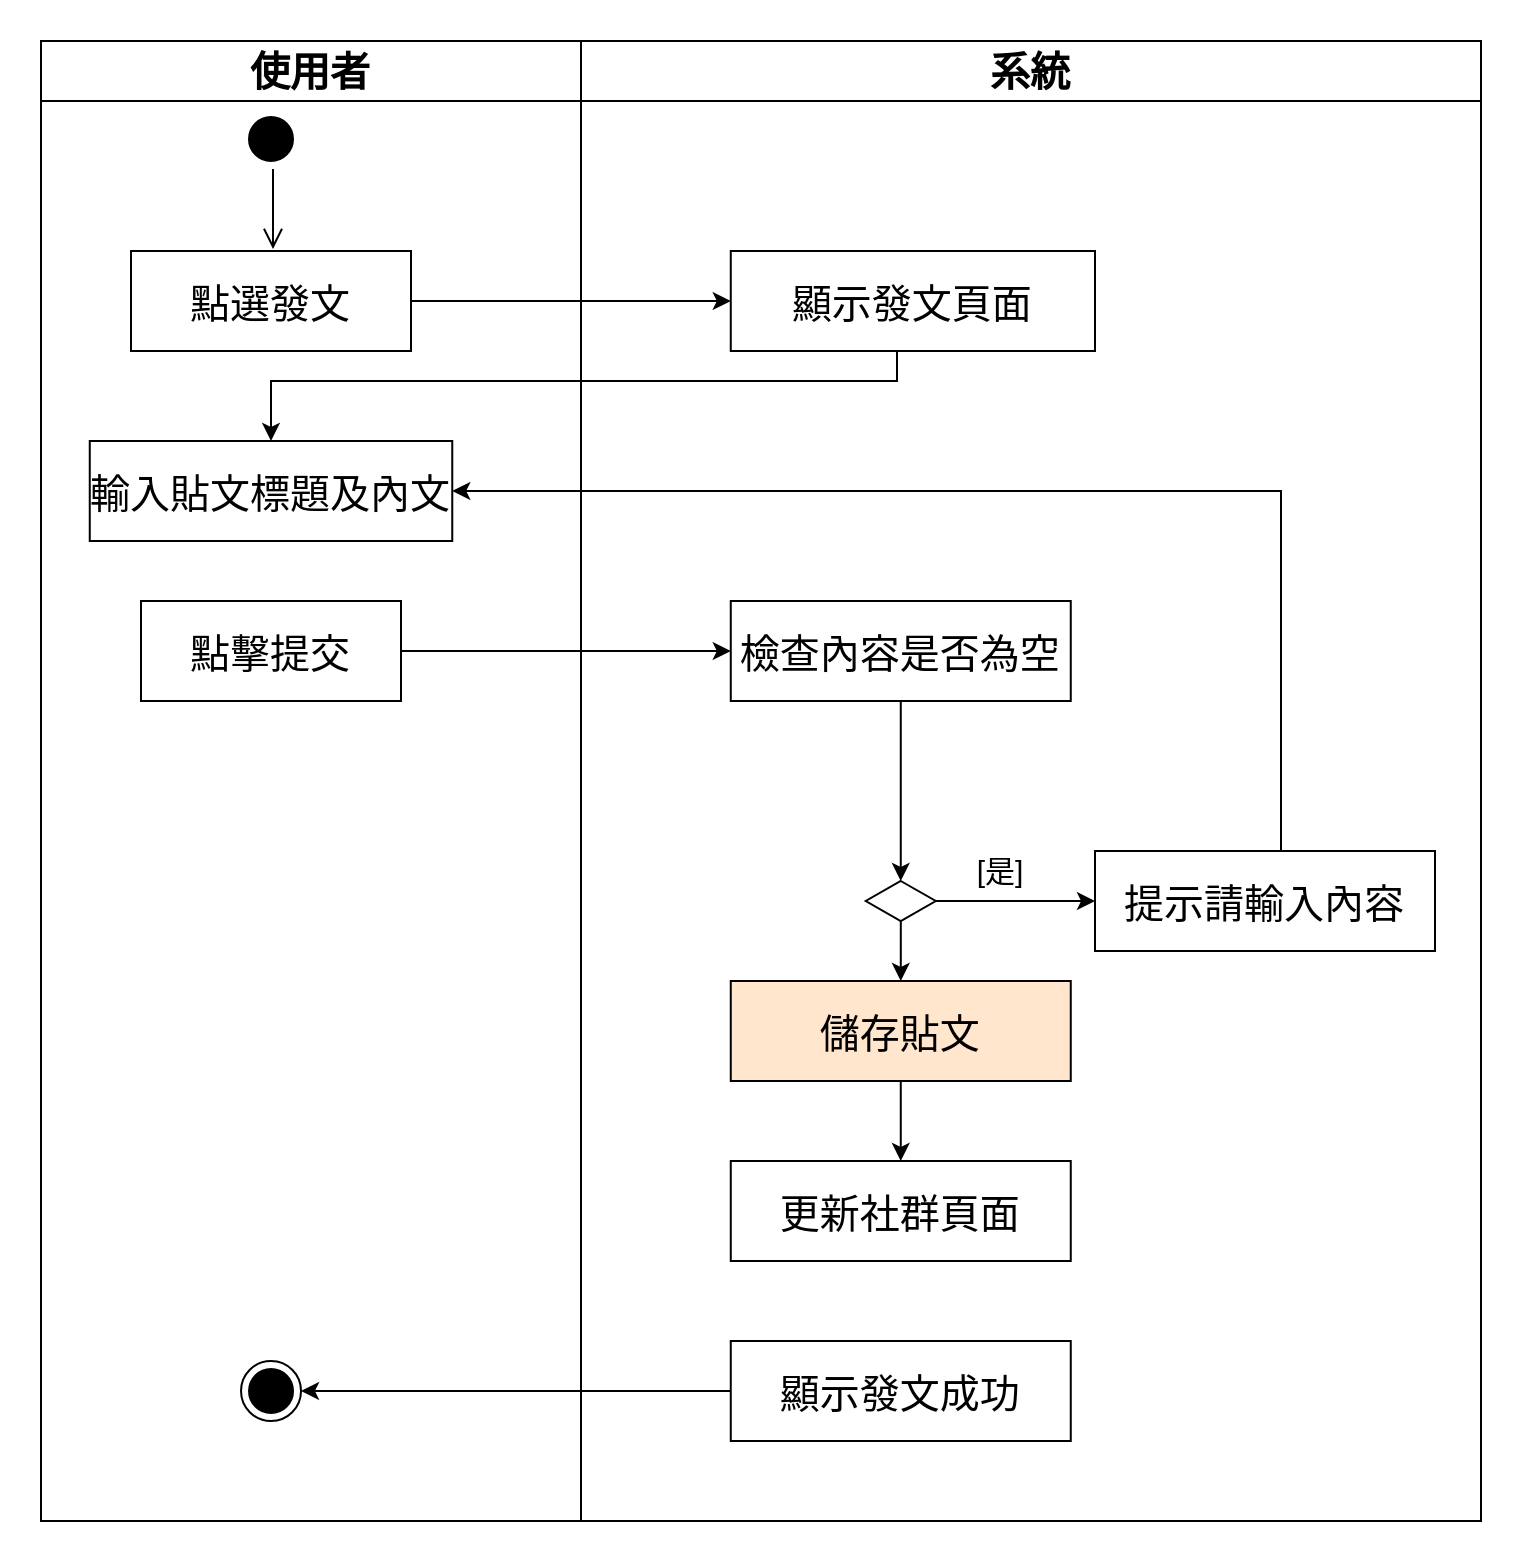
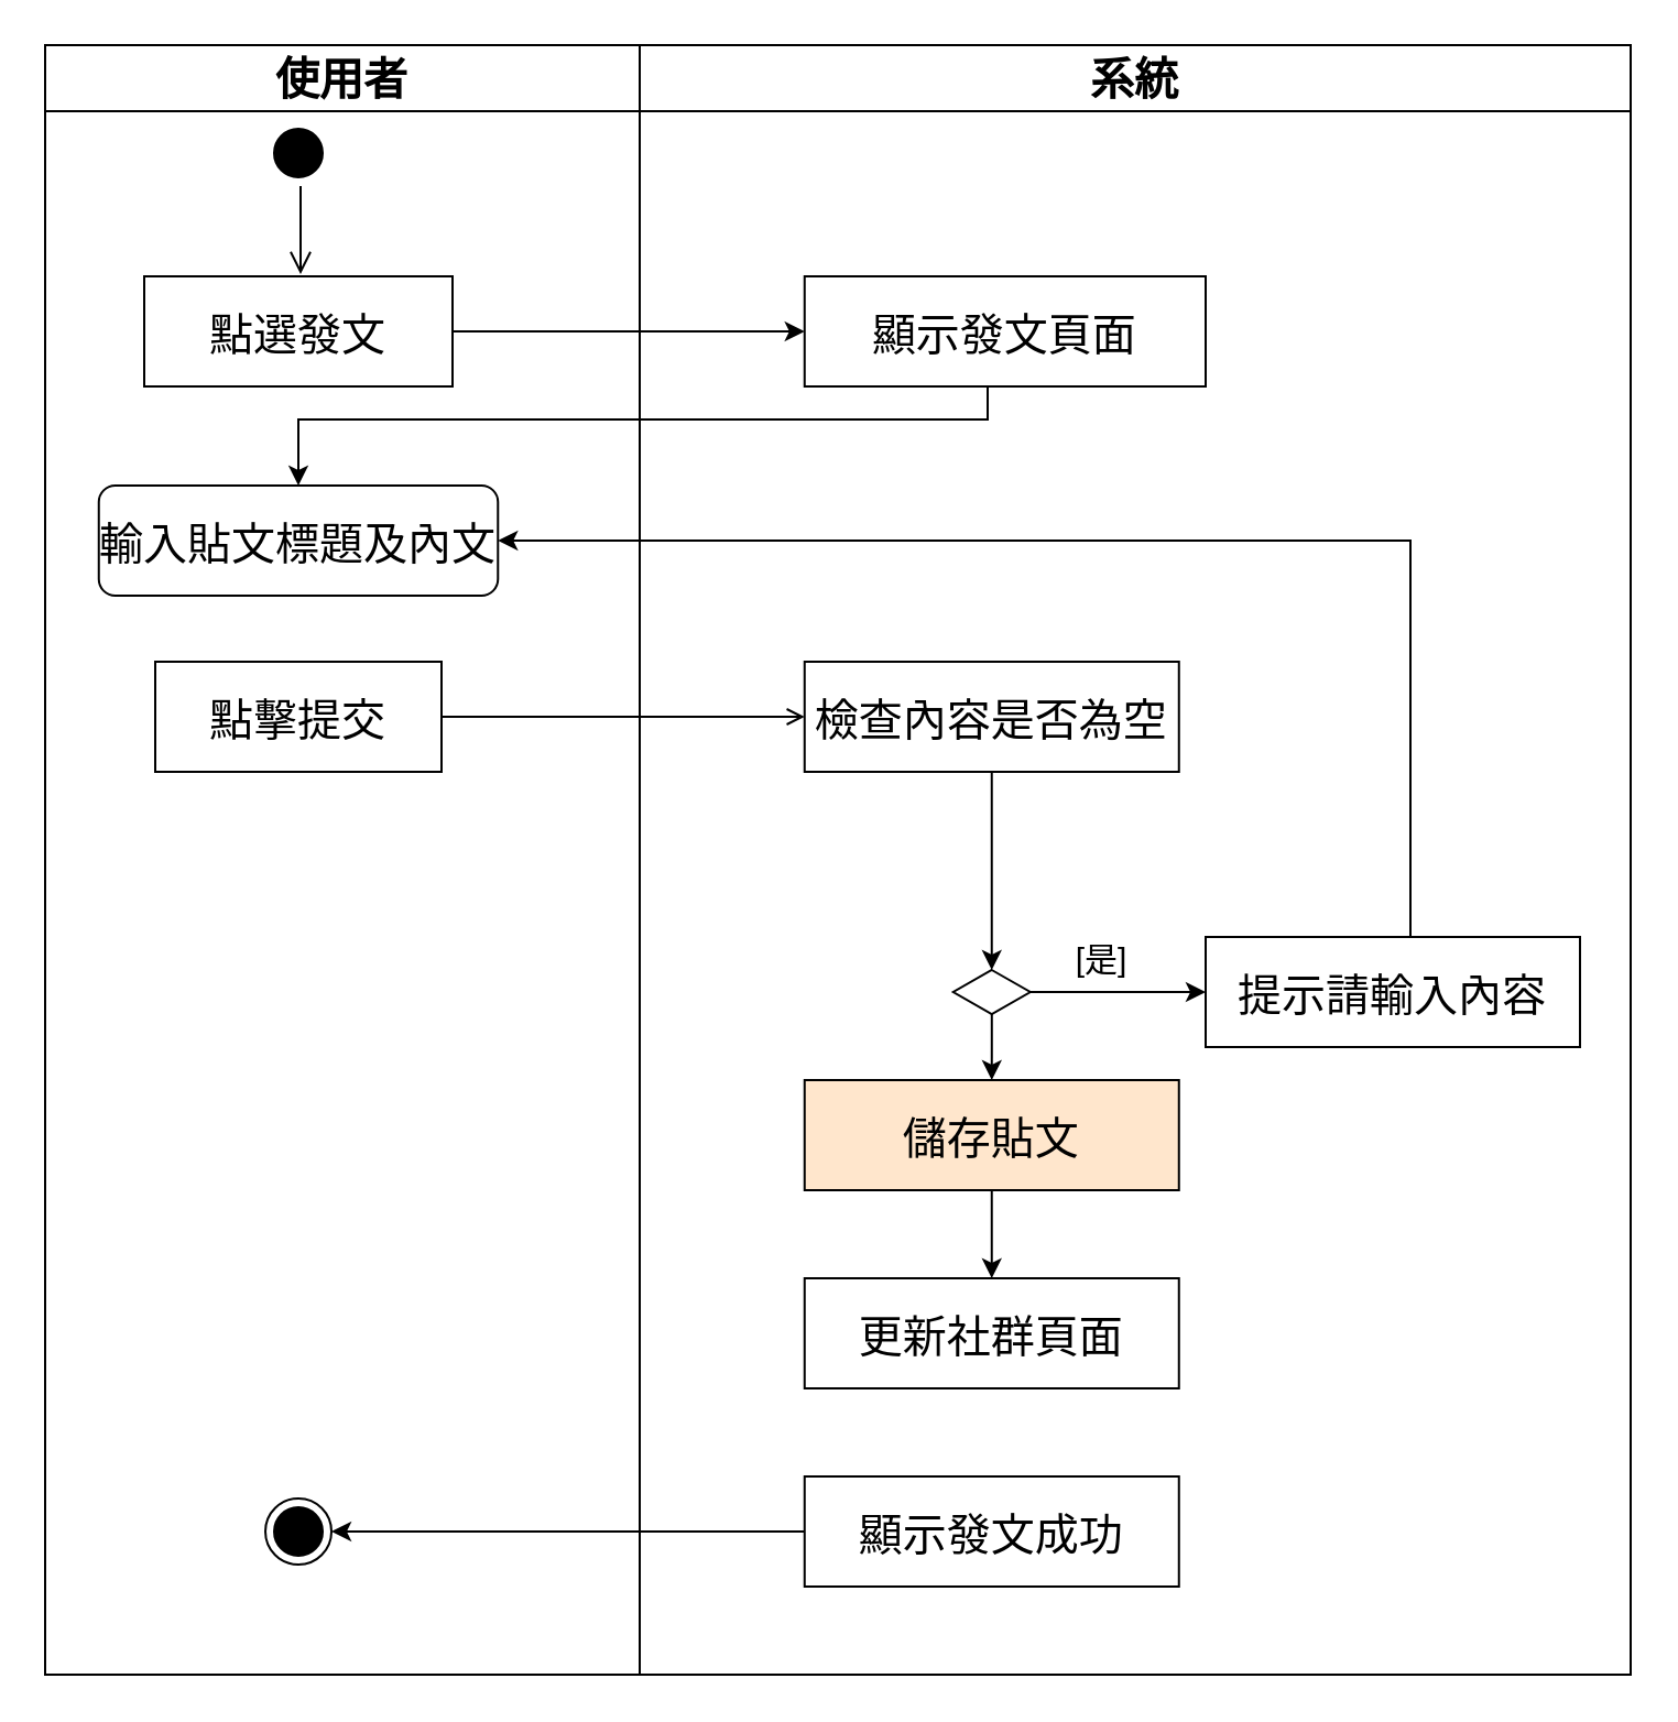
  <mxCell id="0" />
  <mxCell id="1" parent="0" />
  <mxCell id="2" value="" style="ellipse;shape=startState;fillColor=#000000;strokeColor=#000000;" vertex="1" parent="1"><mxGeometry x="120" y="54" width="30" height="30" as="geometry" /></mxCell>
  <mxCell id="3" value="" style="edgeStyle=elbowEdgeStyle;elbow=horizontal;verticalAlign=bottom;endArrow=open;endSize=8;strokeColor=#000000;endFill=1;rounded=0;fillColor=#000000;" edge="1" parent="1" source="2"><mxGeometry x="100" y="40" as="geometry"><mxPoint x="135.643" y="124" as="targetPoint" /></mxGeometry></mxCell>
  <mxCell id="4" value="" style="endArrow=open;strokeColor=#000000;endFill=1;rounded=0" edge="1" parent="1" target="7"><mxGeometry relative="1" as="geometry"><mxPoint x="135" y="166" as="sourcePoint" /><mxPoint x="134.75" y="226" as="targetPoint" /></mxGeometry></mxCell>
  <mxCell id="5" value="使用者" style="swimlane;whiteSpace=wrap;startSize=30;fontSize=20;" vertex="1" parent="1"><mxGeometry x="20" y="20" width="270" height="740" as="geometry" /></mxCell>
  <mxCell id="6" value="" style="ellipse;html=1;shape=endState;fillColor=#000000;strokeColor=#000000;" vertex="1" parent="5"><mxGeometry x="100.01" y="660" width="30" height="30" as="geometry" /></mxCell>
  <mxCell id="7" value="點選發文" style="fontSize=20;" vertex="1" parent="5"><mxGeometry x="45" y="105" width="140" height="50" as="geometry" /></mxCell>
- <mxCell id="8" value="輸入貼文標題及內文" style="fontSize=20;" vertex="1" parent="5"><mxGeometry x="24.38" y="200" width="181.25" height="50" as="geometry" /></mxCell>
+ <mxCell id="8" value="輸入貼文標題及內文" style="fontSize=20;rounded=1;" vertex="1" parent="5"><mxGeometry x="24.38" y="200" width="181.25" height="50" as="geometry" /></mxCell>
  <mxCell id="9" value="點擊提交" style="fontSize=20;" vertex="1" parent="5"><mxGeometry x="50" y="280" width="130" height="50" as="geometry" /></mxCell>
  <mxCell id="10" value="系統" style="swimlane;whiteSpace=wrap;startSize=30;fontSize=20;" vertex="1" parent="1"><mxGeometry x="290" y="20" width="450" height="740" as="geometry" /></mxCell>
  <mxCell id="11" style="edgeStyle=orthogonalEdgeStyle;rounded=0;orthogonalLoop=1;jettySize=auto;html=1;entryX=0.5;entryY=0;entryDx=0;entryDy=0;" edge="1" parent="10" source="12" target="15"><mxGeometry relative="1" as="geometry"><mxPoint x="157.88" y="420" as="targetPoint" /></mxGeometry></mxCell>
  <mxCell id="12" value="檢查內容是否為空" style="fontSize=20;" vertex="1" parent="10"><mxGeometry x="74.88" y="280" width="170" height="50" as="geometry" /></mxCell>
  <mxCell id="13" style="edgeStyle=orthogonalEdgeStyle;rounded=0;orthogonalLoop=1;jettySize=auto;html=1;entryX=0;entryY=0.5;entryDx=0;entryDy=0;" edge="1" parent="10" source="15" target="17"><mxGeometry relative="1" as="geometry" /></mxCell>
  <mxCell id="14" style="edgeStyle=orthogonalEdgeStyle;rounded=0;orthogonalLoop=1;jettySize=auto;html=1;entryX=0.5;entryY=0;entryDx=0;entryDy=0;" edge="1" parent="10" source="15" target="19"><mxGeometry relative="1" as="geometry" /></mxCell>
  <mxCell id="15" value="&#10;" style="rhombus;fillColor=#FFFFFF;strokeColor=#000000;" vertex="1" parent="10"><mxGeometry x="142.38" y="420" width="35" height="20" as="geometry" /></mxCell>
  <mxCell id="16" value="&lt;font style=&quot;font-size: 15px;&quot;&gt;[是]&lt;/font&gt;" style="whiteSpace=wrap;html=1;strokeColor=none;fillColor=none;" vertex="1" parent="10"><mxGeometry x="190" y="405" width="40" height="20" as="geometry" /></mxCell>
  <mxCell id="17" value="提示請輸入內容" style="fontSize=20;" vertex="1" parent="10"><mxGeometry x="257" y="405" width="170" height="50" as="geometry" /></mxCell>
  <mxCell id="18" style="edgeStyle=orthogonalEdgeStyle;rounded=0;orthogonalLoop=1;jettySize=auto;html=1;entryX=0.5;entryY=0;entryDx=0;entryDy=0;" edge="1" parent="10" source="19" target="21"><mxGeometry relative="1" as="geometry" /></mxCell>
  <mxCell id="19" value="儲存貼文" style="fontSize=20;fillColor=#ffe6cc;" vertex="1" parent="10"><mxGeometry x="74.88" y="470" width="170" height="50" as="geometry" /></mxCell>
  <mxCell id="20" value="顯示發文頁面" style="fontSize=20;" vertex="1" parent="10"><mxGeometry x="74.88" y="105" width="182.12" height="50" as="geometry" /></mxCell>
  <mxCell id="21" value="更新社群頁面" style="fontSize=20;" vertex="1" parent="10"><mxGeometry x="74.88" y="560" width="170" height="50" as="geometry" /></mxCell>
  <mxCell id="22" value="顯示發文成功" style="fontSize=20;" vertex="1" parent="10"><mxGeometry x="74.88" y="650" width="170" height="50" as="geometry" /></mxCell>
  <mxCell id="23" style="edgeStyle=orthogonalEdgeStyle;rounded=0;orthogonalLoop=1;jettySize=auto;html=1;entryX=0;entryY=0.5;entryDx=0;entryDy=0;" edge="1" parent="1" source="7" target="20"><mxGeometry relative="1" as="geometry" /></mxCell>
  <mxCell id="24" style="edgeStyle=orthogonalEdgeStyle;rounded=0;orthogonalLoop=1;jettySize=auto;html=1;entryX=0.5;entryY=0;entryDx=0;entryDy=0;" edge="1" parent="1" source="20" target="8"><mxGeometry relative="1" as="geometry"><Array as="points"><mxPoint x="448" y="190" /><mxPoint x="135" y="190" /></Array></mxGeometry></mxCell>
- <mxCell id="25" style="edgeStyle=orthogonalEdgeStyle;rounded=0;orthogonalLoop=1;jettySize=auto;html=1;entryX=0;entryY=0.5;entryDx=0;entryDy=0;" edge="1" parent="1" source="9" target="12"><mxGeometry relative="1" as="geometry" /></mxCell>
+ <mxCell id="25" style="edgeStyle=orthogonalEdgeStyle;rounded=0;orthogonalLoop=1;jettySize=auto;html=1;entryX=0;entryY=0.5;entryDx=0;entryDy=0;endArrow=open;" edge="1" parent="1" source="9" target="12"><mxGeometry relative="1" as="geometry" /></mxCell>
  <mxCell id="26" style="edgeStyle=orthogonalEdgeStyle;rounded=0;orthogonalLoop=1;jettySize=auto;html=1;entryX=1;entryY=0.5;entryDx=0;entryDy=0;" edge="1" parent="1" source="17" target="8"><mxGeometry relative="1" as="geometry"><Array as="points"><mxPoint x="640" y="245" /></Array></mxGeometry></mxCell>
  <mxCell id="27" style="edgeStyle=orthogonalEdgeStyle;rounded=0;orthogonalLoop=1;jettySize=auto;html=1;entryX=1;entryY=0.5;entryDx=0;entryDy=0;" edge="1" parent="1" source="22" target="6"><mxGeometry relative="1" as="geometry" /></mxCell>
